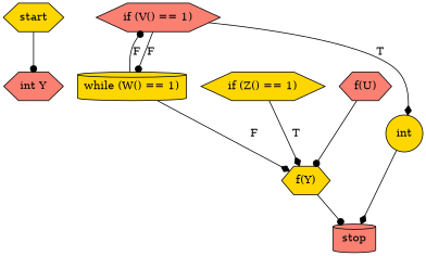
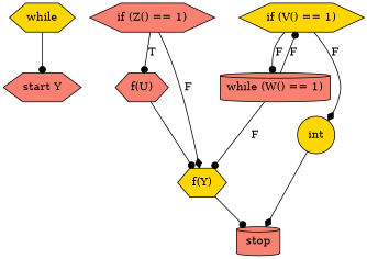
  digraph {
    fontname="DejaVu Serif"
    node [fillcolor=salmon fontname="DejaVu Serif" shape=hexagon style=filled]
    edge [arrowhead=dot fontname="DejaVu Serif"]
-   n1 [fillcolor=gold label=start]
-   n2 [label="int Y"]
-   n3 [fillcolor=gold label="if (Z() == 1)"]
+   n1 [fillcolor=gold label=while]
+   n2 [label="start Y"]
+   n3 [label="if (Z() == 1)"]
    n4 [label="f(U)"]
    n5 [fillcolor=gold label="f(Y)"]
-   n6 [fillcolor=gold label="while (W() == 1)" shape=cylinder]
-   n7 [label="if (V() == 1)"]
+   n6 [label="while (W() == 1)" shape=cylinder]
+   n7 [fillcolor=gold label="if (V() == 1)"]
    n8 [label=stop shape=cylinder]
    n9 [fillcolor=gold label=int shape=circle]
    n1 -> n2
-   n3 -> n5 [arrowhead=diamond label=T]
+   n3 -> n4 [label=T]
+   n3 -> n5 [arrowhead=diamond label=F]
    n4 -> n5
    n5 -> n8
-   n6 -> n5 [arrowhead=diamond label=F]
+   n6 -> n5 [label=F]
    n6 -> n7 [label=F]
    n7 -> n6 [label=F]
-   n7 -> n9 [arrowhead=diamond label=T]
+   n7 -> n9 [arrowhead=diamond label=F]
    n9 -> n8 [arrowhead=diamond]
  }
